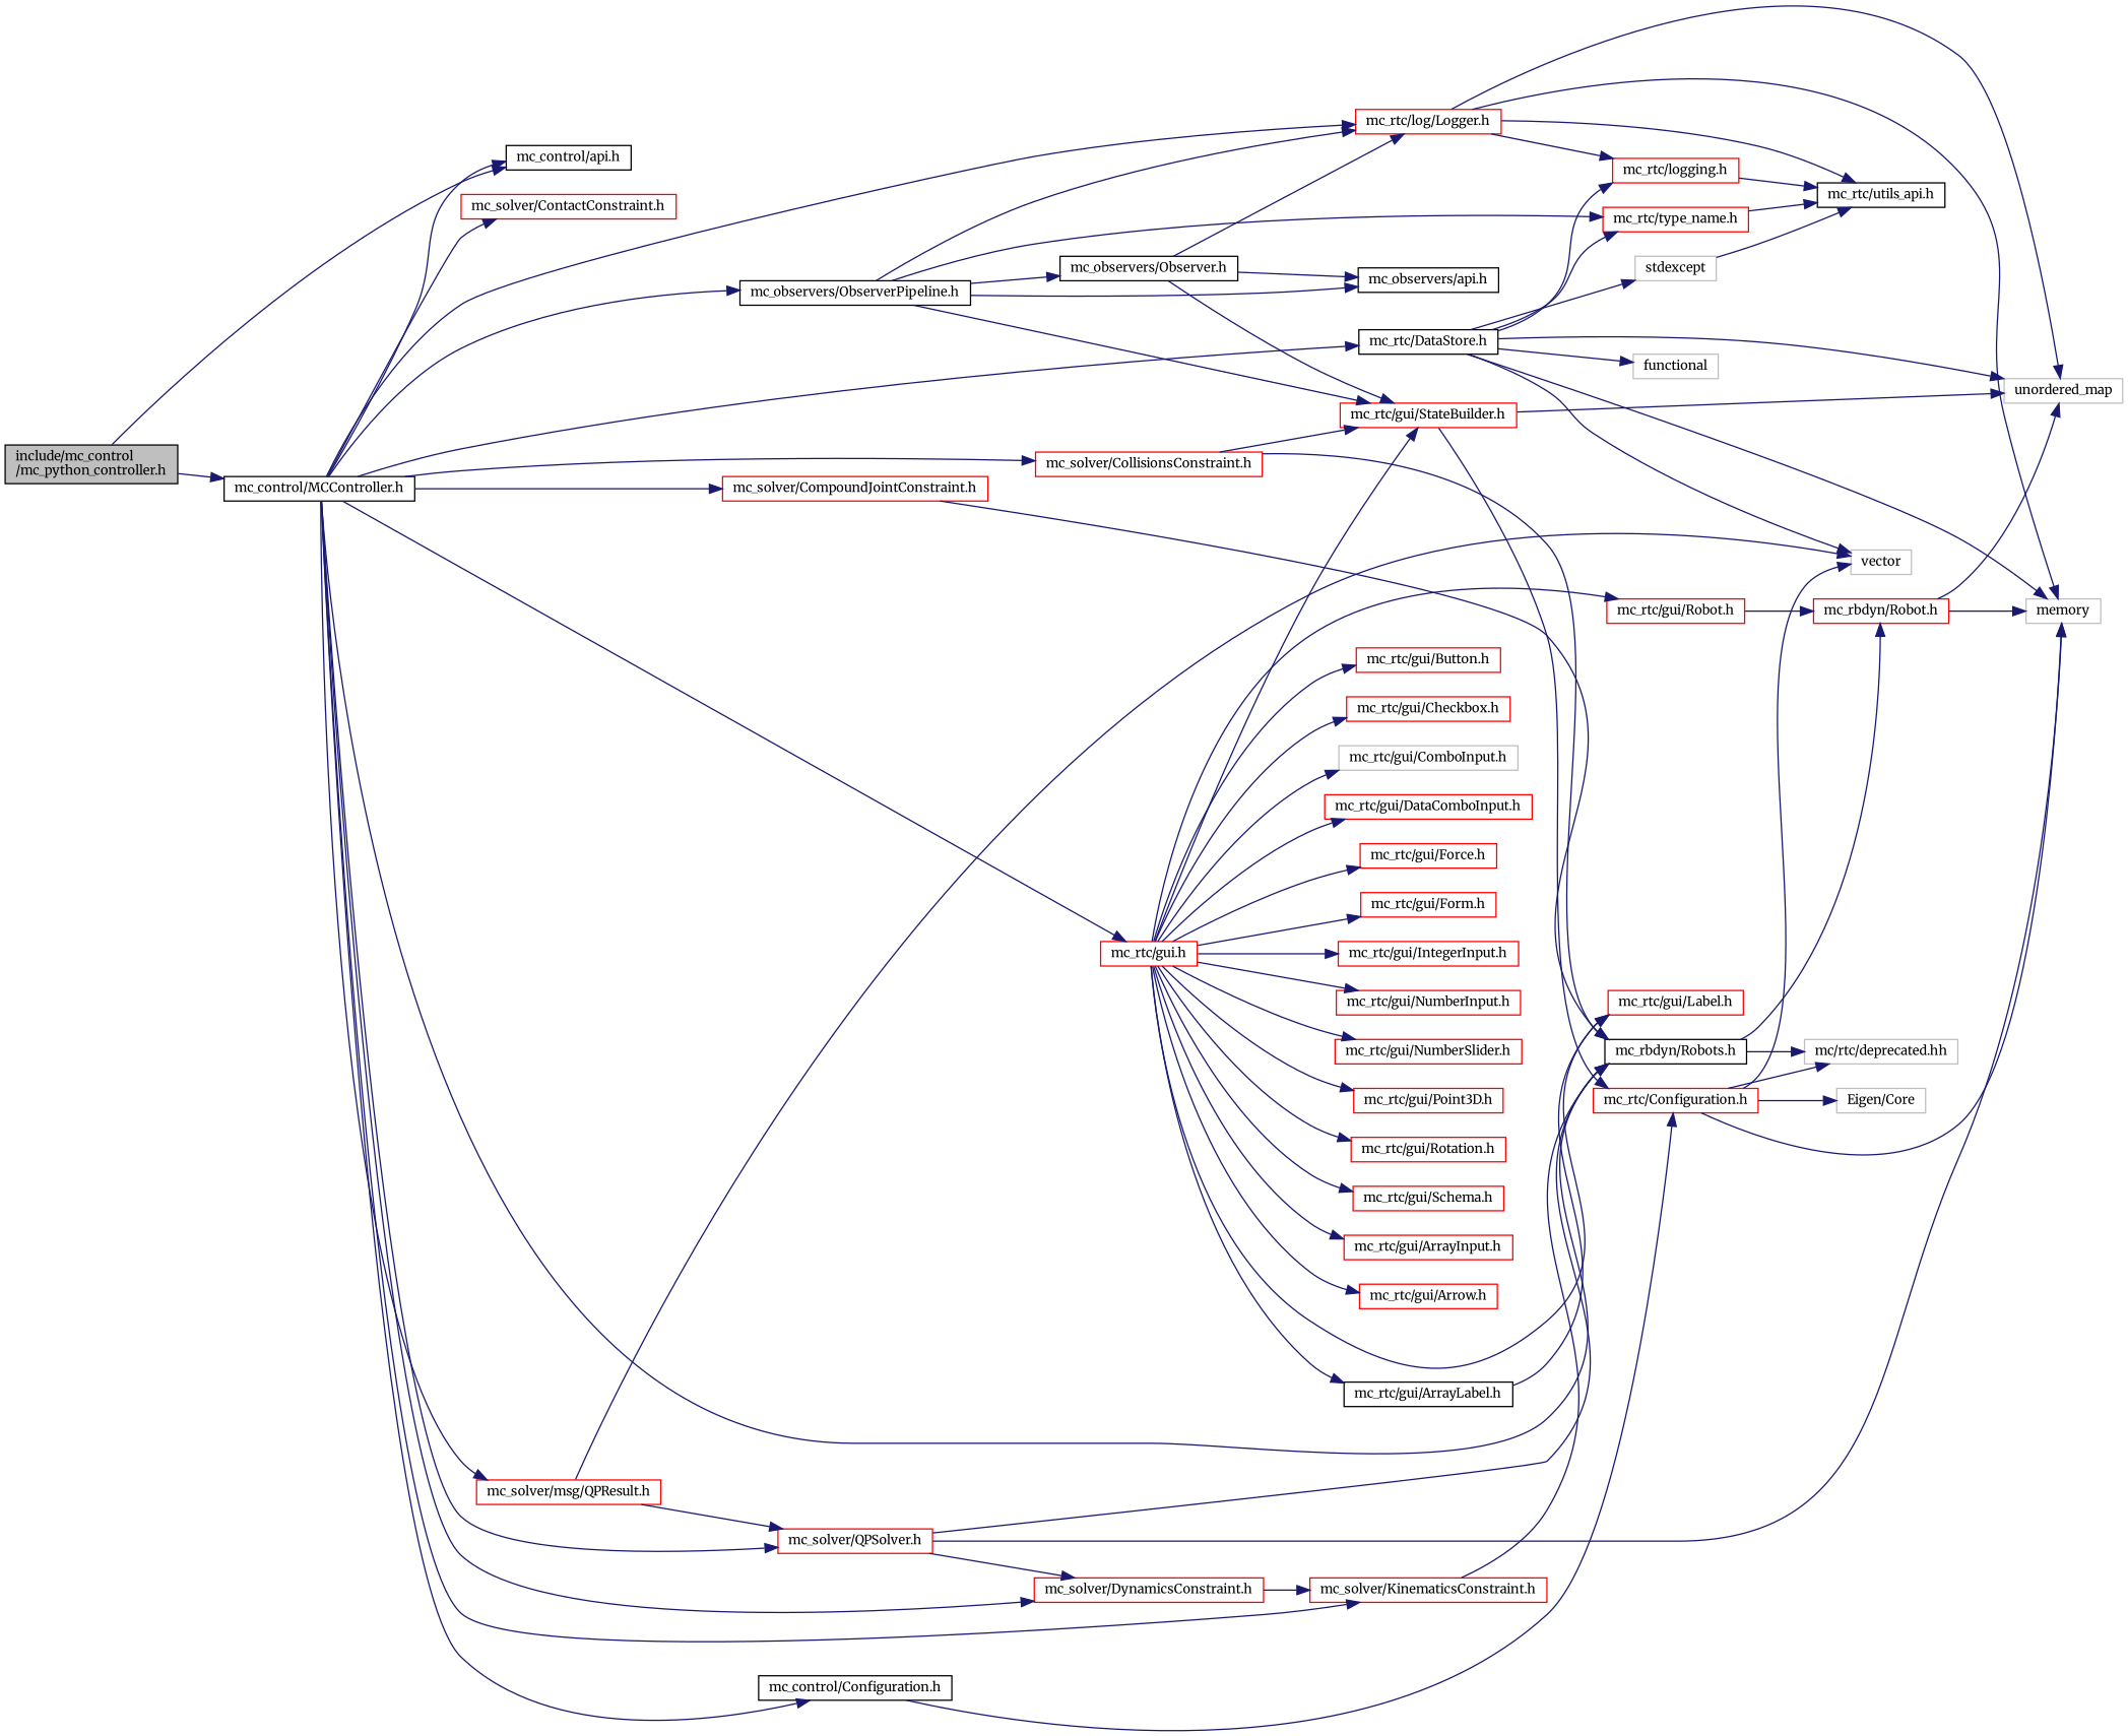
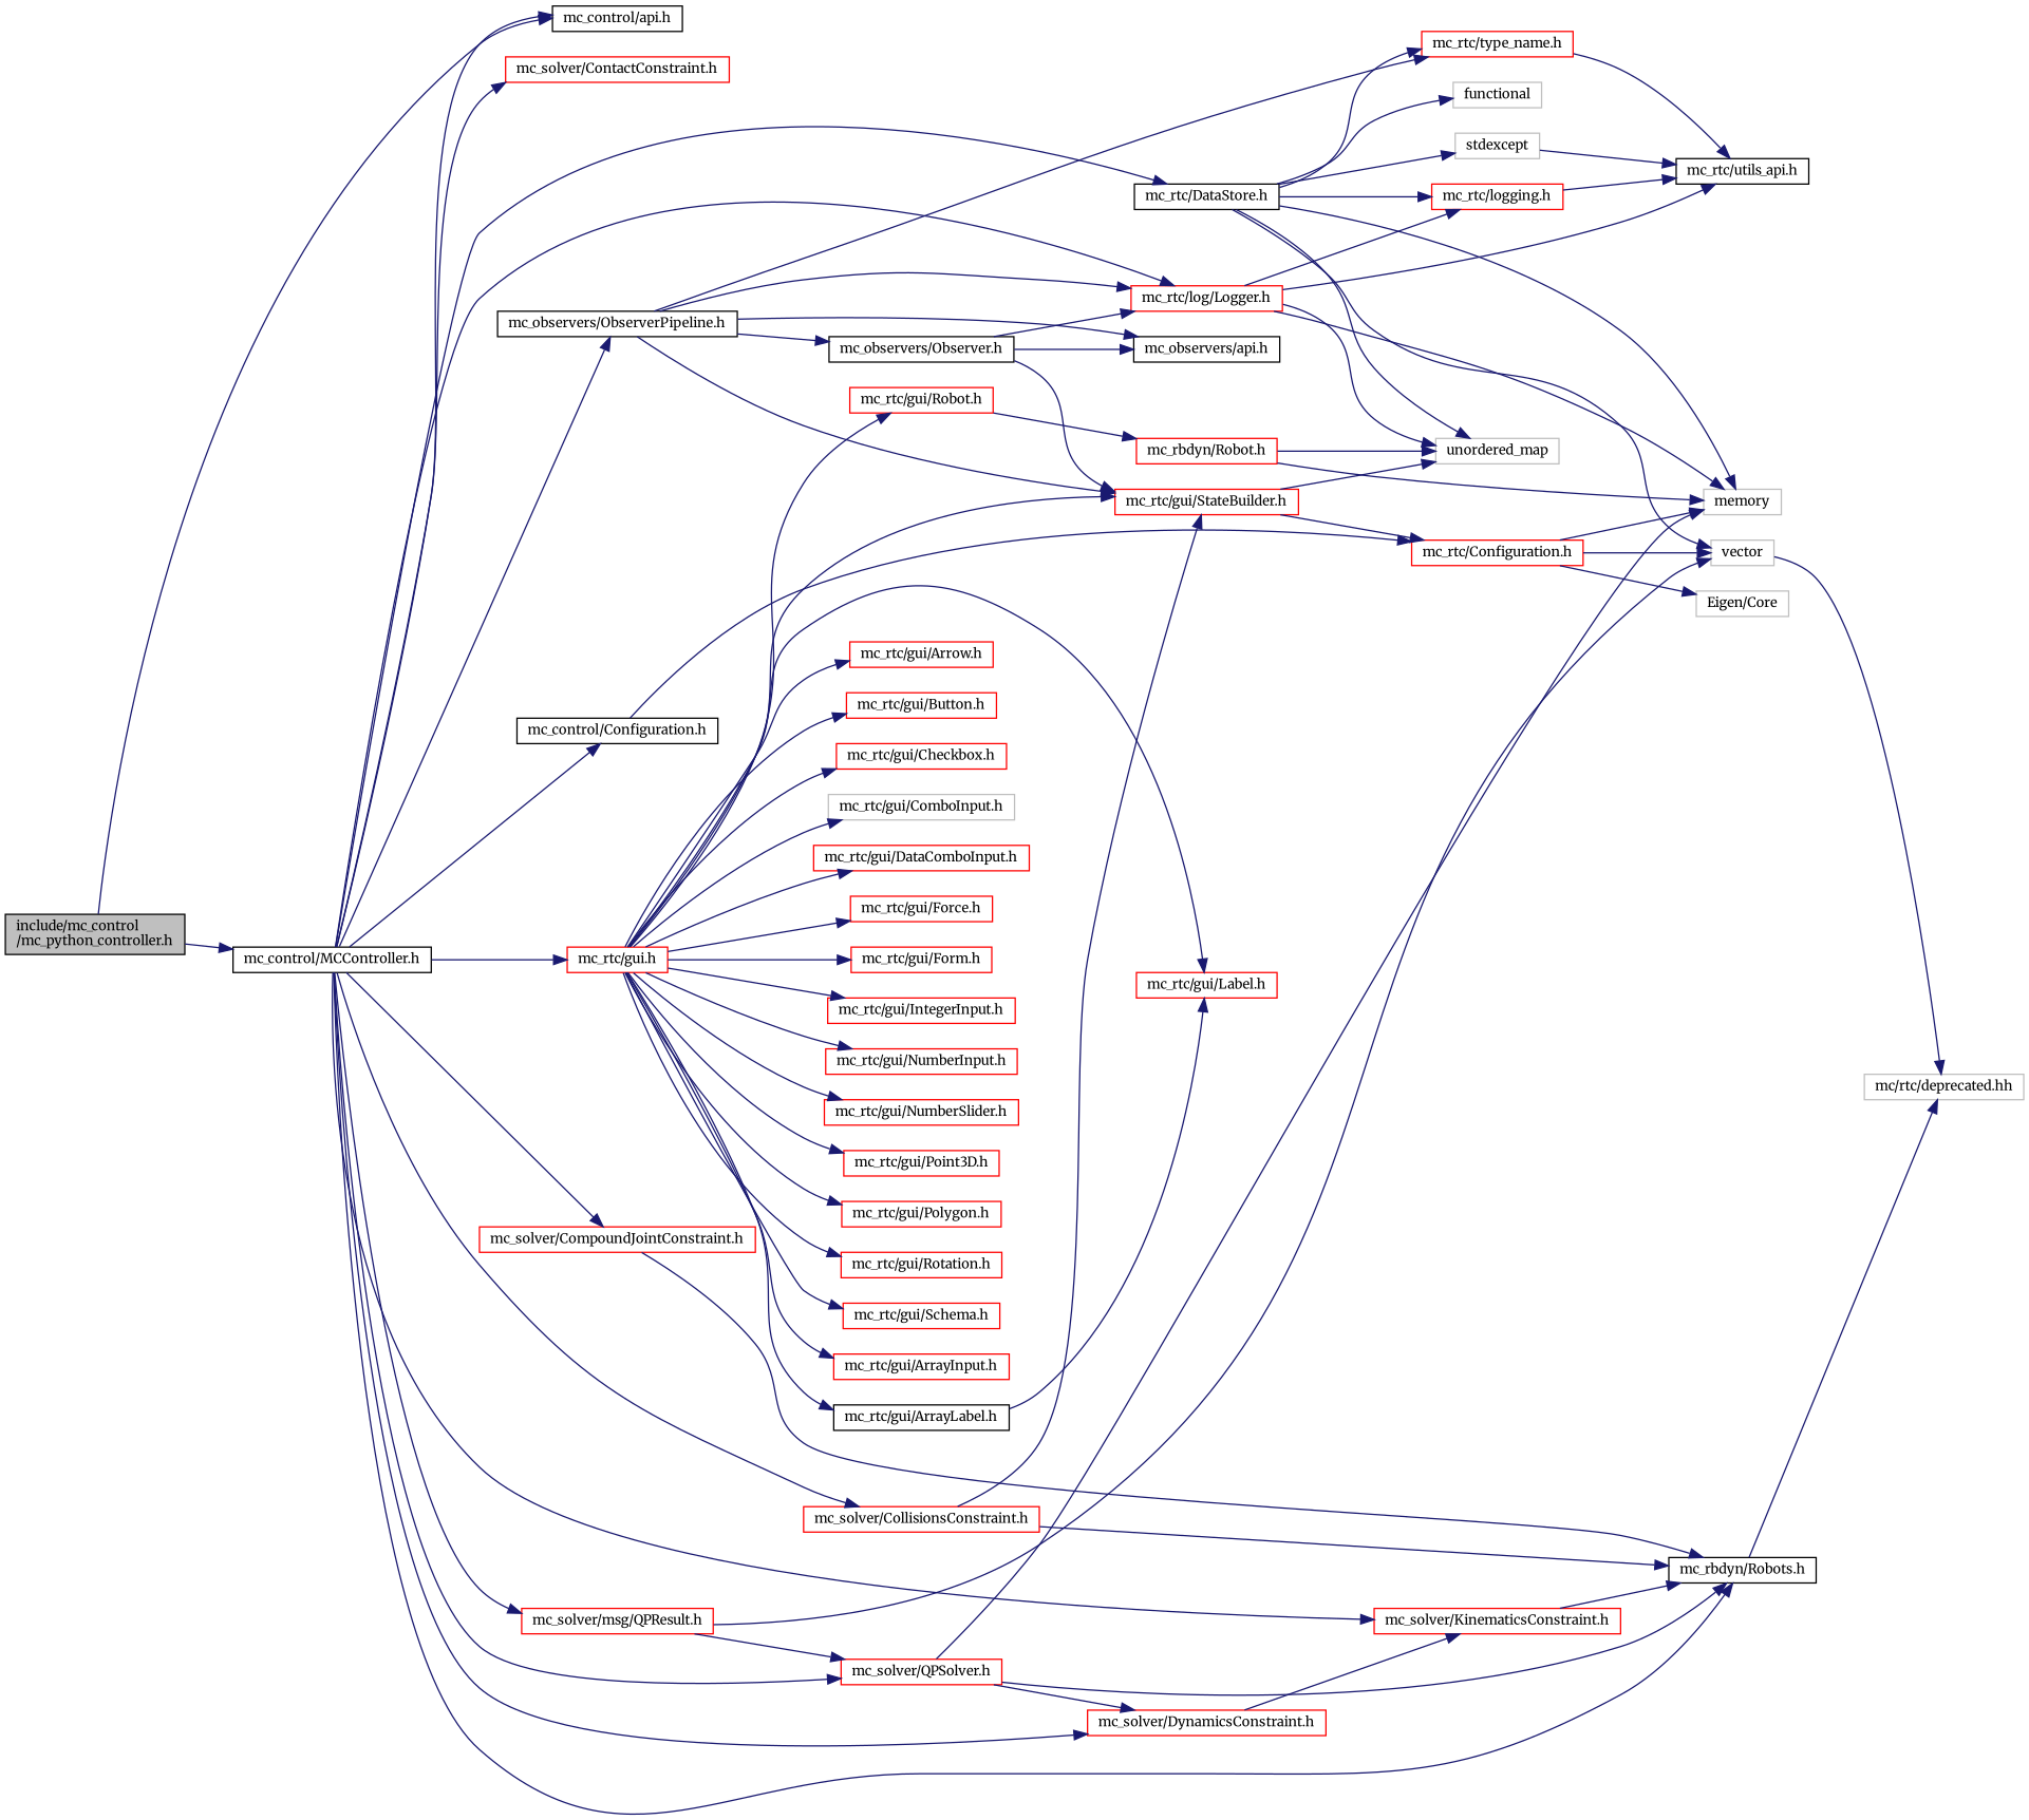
  digraph {
    fontname=Merriweather
    rankdir=LR
    node [color=red fillcolor=white fontname=Merriweather fontsize=10 shape=record style=filled]
    edge [color=midnightblue fontname=Merriweather fontsize=10 labelfontname=Helvetica labelfontsize=10 style=solid]
    n1 [color=black fillcolor=grey75 fontcolor=black height=0.2 label="include/mc_control\l/mc_python_controller.h" width=0.4]
    n2 [color=black height=0.2 label="mc_control/MCController.h" width=0.4]
    n3 [color=black height=0.2 label="mc_control/api.h" width=0.4]
    n4 [color=black height=0.2 label="mc_control/Configuration.h" width=0.4]
    n5 [color=black height=0.2 label="mc_observers/ObserverPipeline.h" width=0.4]
    n6 [height=0.2 label="mc_rtc/log/Logger.h" width=0.4]
    n7 [color=black height=0.2 label="mc_rbdyn/Robots.h" width=0.4]
    n8 [color=black height=0.2 label="mc_rtc/DataStore.h" width=0.4]
    n9 [height=0.2 label="mc_rtc/gui.h" width=0.4]
    n10 [height=0.2 label="mc_solver/CollisionsConstraint.h" width=0.4]
    n11 [height=0.2 label="mc_solver/CompoundJointConstraint.h" width=0.4]
    n12 [height=0.2 label="mc_solver/ContactConstraint.h" width=0.4]
    n13 [height=0.2 label="mc_solver/DynamicsConstraint.h" width=0.4]
    n14 [height=0.2 label="mc_solver/KinematicsConstraint.h" width=0.4]
    n15 [height=0.2 label="mc_solver/QPSolver.h" width=0.4]
    n16 [height=0.2 label="mc_solver/msg/QPResult.h" width=0.4]
    n17 [height=0.2 label="mc_rtc/Configuration.h" width=0.4]
    n18 [color=black height=0.2 label="mc_observers/Observer.h" width=0.4]
    n19 [color=black height=0.2 label="mc_observers/api.h" width=0.4]
    n20 [height=0.2 label="mc_rtc/gui/StateBuilder.h" width=0.4]
    n21 [height=0.2 label="mc_rtc/type_name.h" width=0.4]
    n22 [color=grey75 height=0.2 label=memory width=0.4]
    n23 [color=grey75 height=0.2 label=unordered_map width=0.4]
    n24 [height=0.2 label="mc_rtc/logging.h" width=0.4]
    n25 [color=black height=0.2 label="mc_rtc/utils_api.h" width=0.4]
    n26 [color=grey75 height=0.2 label="mc/rtc/deprecated.hh" width=0.4]
    n27 [height=0.2 label="mc_rbdyn/Robot.h" width=0.4]
    n28 [color=grey75 height=0.2 label=vector width=0.4]
    n29 [color=grey75 height=0.2 label=functional width=0.4]
    n30 [color=grey75 height=0.2 label=stdexcept width=0.4]
    n31 [height=0.2 label="mc_rtc/gui/ArrayInput.h" width=0.4]
    n32 [color=black height=0.2 label="mc_rtc/gui/ArrayLabel.h" width=0.4]
    n33 [height=0.2 label="mc_rtc/gui/Label.h" width=0.4]
    n34 [height=0.2 label="mc_rtc/gui/Arrow.h" width=0.4]
    n35 [height=0.2 label="mc_rtc/gui/Button.h" width=0.4]
    n36 [height=0.2 label="mc_rtc/gui/Checkbox.h" width=0.4]
    n37 [color=grey75 height=0.2 label="mc_rtc/gui/ComboInput.h" width=0.4]
    n38 [height=0.2 label="mc_rtc/gui/DataComboInput.h" width=0.4]
    n39 [height=0.2 label="mc_rtc/gui/Force.h" width=0.4]
    n40 [height=0.2 label="mc_rtc/gui/Form.h" width=0.4]
    n41 [height=0.2 label="mc_rtc/gui/IntegerInput.h" width=0.4]
    n42 [height=0.2 label="mc_rtc/gui/NumberInput.h" width=0.4]
    n43 [height=0.2 label="mc_rtc/gui/NumberSlider.h" width=0.4]
    n44 [height=0.2 label="mc_rtc/gui/Point3D.h" width=0.4]
+   n45 [height=0.2 label="mc_rtc/gui/Polygon.h" width=0.4]
    n46 [height=0.2 label="mc_rtc/gui/Robot.h" width=0.4]
    n47 [height=0.2 label="mc_rtc/gui/Rotation.h" width=0.4]
    n48 [height=0.2 label="mc_rtc/gui/Schema.h" width=0.4]
    n49 [color=grey75 height=0.2 label="Eigen/Core" width=0.4]
    n1 -> n2
    n1 -> n3
    n2 -> n3
    n2 -> n4
    n2 -> n5
    n2 -> n6
    n2 -> n7
    n2 -> n8
    n2 -> n9
    n2 -> n10
    n2 -> n11
    n2 -> n12
    n2 -> n13
    n2 -> n14
    n2 -> n15
    n2 -> n16
    n4 -> n17
    n5 -> n6
    n5 -> n18
    n5 -> n19
    n5 -> n20
    n5 -> n21
    n6 -> n22
    n6 -> n23
    n6 -> n24
    n6 -> n25
    n7 -> n26
-   n7 -> n27
    n8 -> n21
    n8 -> n22
    n8 -> n23
    n8 -> n24
    n8 -> n28
    n8 -> n29
    n8 -> n30
    n9 -> n20
    n9 -> n31
    n9 -> n32
    n9 -> n33
    n9 -> n34
    n9 -> n35
    n9 -> n36
    n9 -> n37
    n9 -> n38
    n9 -> n39
    n9 -> n40
    n9 -> n41
    n9 -> n42
    n9 -> n43
    n9 -> n44
+   n9 -> n45
    n9 -> n46
    n9 -> n47
    n9 -> n48
    n10 -> n7
    n10 -> n20
    n11 -> n7
    n13 -> n14
    n14 -> n7
    n15 -> n7
    n15 -> n13
    n15 -> n22
    n16 -> n15
    n16 -> n28
    n17 -> n22
-   n17 -> n26
+   n28 -> n26
    n17 -> n28
    n17 -> n49
    n18 -> n6
    n18 -> n19
    n18 -> n20
    n20 -> n17
    n20 -> n23
    n21 -> n25
    n24 -> n25
    n27 -> n22
    n27 -> n23
    n30 -> n25
    n32 -> n33
    n46 -> n27
  }
